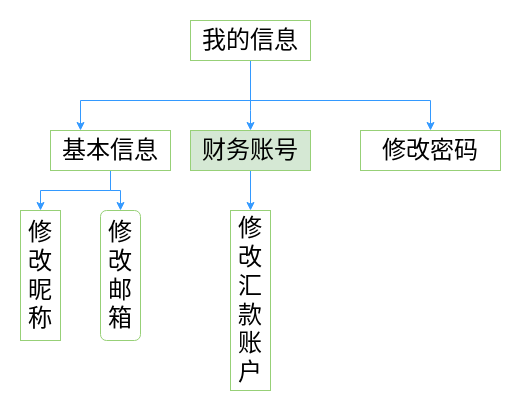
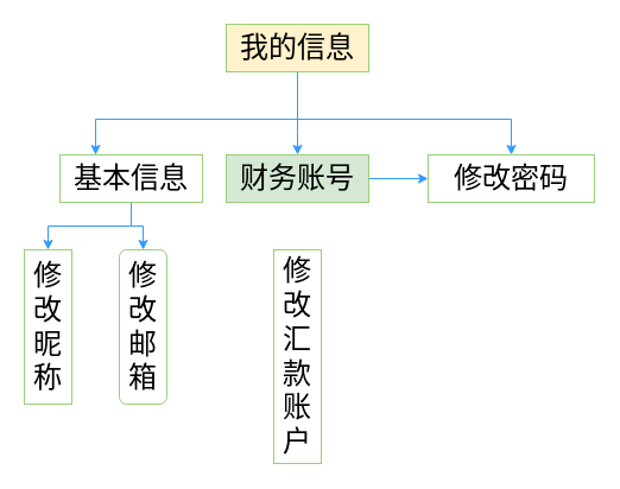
  <mxCell id="0" />
  <mxCell id="1" parent="0" />
  <mxCell id="2" style="edgeStyle=orthogonalEdgeStyle;rounded=0;orthogonalLoop=1;jettySize=auto;html=1;fontSize=24;strokeColor=#3399FF;" edge="1" parent="1" source="5" target="10"><mxGeometry relative="1" as="geometry"><Array as="points"><mxPoint x="250" y="100" /><mxPoint x="80" y="100" /></Array></mxGeometry></mxCell>
  <mxCell id="3" style="edgeStyle=orthogonalEdgeStyle;rounded=0;orthogonalLoop=1;jettySize=auto;html=1;fontSize=24;strokeColor=#3399FF;" edge="1" parent="1" source="5" target="7"><mxGeometry relative="1" as="geometry"><Array as="points"><mxPoint x="250" y="110" /><mxPoint x="250" y="110" /></Array></mxGeometry></mxCell>
  <mxCell id="4" style="edgeStyle=orthogonalEdgeStyle;rounded=0;orthogonalLoop=1;jettySize=auto;html=1;entryX=0.5;entryY=0;entryDx=0;entryDy=0;fontSize=24;strokeColor=#3399FF;" edge="1" parent="1" source="5" target="11"><mxGeometry relative="1" as="geometry"><Array as="points"><mxPoint x="250" y="100" /><mxPoint x="430" y="100" /></Array></mxGeometry></mxCell>
- <mxCell id="5" value="我的信息" style="rounded=0;whiteSpace=wrap;html=1;fontSize=24;strokeColor=#97D077;" vertex="1" parent="1"><mxGeometry x="190" y="20" width="120" height="40" as="geometry" /></mxCell>
- <mxCell id="6" style="edgeStyle=orthogonalEdgeStyle;rounded=0;orthogonalLoop=1;jettySize=auto;html=1;entryX=0.5;entryY=0;entryDx=0;entryDy=0;strokeColor=#3399FF;" edge="1" parent="1" source="7" target="14"><mxGeometry relative="1" as="geometry" /></mxCell>
+ <mxCell id="5" value="我的信息" style="rounded=0;whiteSpace=wrap;html=1;fontSize=24;strokeColor=#97D077;fillColor=#fff2cc;" vertex="1" parent="1"><mxGeometry x="190" y="20" width="120" height="40" as="geometry" /></mxCell>
+ <mxCell id="6" style="edgeStyle=orthogonalEdgeStyle;rounded=0;orthogonalLoop=1;jettySize=auto;html=1;strokeColor=#3399FF;" edge="1" parent="1" source="7" target="11"><mxGeometry relative="1" as="geometry" /></mxCell>
  <mxCell id="7" value="财务账号" style="rounded=0;whiteSpace=wrap;html=1;fontSize=24;strokeColor=#97D077;fillColor=#d5e8d4;" vertex="1" parent="1"><mxGeometry x="190" y="130" width="120" height="40" as="geometry" /></mxCell>
  <mxCell id="8" style="edgeStyle=orthogonalEdgeStyle;rounded=0;orthogonalLoop=1;jettySize=auto;html=1;strokeColor=#3399FF;" edge="1" parent="1" source="10" target="12"><mxGeometry relative="1" as="geometry" /></mxCell>
  <mxCell id="9" style="edgeStyle=orthogonalEdgeStyle;rounded=0;orthogonalLoop=1;jettySize=auto;html=1;entryX=0.5;entryY=0;entryDx=0;entryDy=0;strokeColor=#3399FF;" edge="1" parent="1" source="10" target="13"><mxGeometry relative="1" as="geometry" /></mxCell>
  <mxCell id="10" value="基本信息" style="rounded=0;whiteSpace=wrap;html=1;fontSize=24;strokeColor=#97D077;" vertex="1" parent="1"><mxGeometry x="50" y="130" width="120" height="40" as="geometry" /></mxCell>
  <mxCell id="11" value="修改密码" style="rounded=0;whiteSpace=wrap;html=1;fontSize=24;strokeColor=#97D077;" vertex="1" parent="1"><mxGeometry x="360" y="130" width="140" height="40" as="geometry" /></mxCell>
  <mxCell id="12" value="修改昵称" style="rounded=0;whiteSpace=wrap;html=1;fontSize=24;strokeColor=#97D077;" vertex="1" parent="1"><mxGeometry x="20" y="210" width="40" height="130" as="geometry" /></mxCell>
  <mxCell id="13" value="修改邮箱" style="whiteSpace=wrap;html=1;fontSize=24;strokeColor=#97D077;rounded=1;" vertex="1" parent="1"><mxGeometry x="100" y="210" width="40" height="130" as="geometry" /></mxCell>
  <mxCell id="14" value="修改汇款账户" style="rounded=0;whiteSpace=wrap;html=1;fontSize=24;strokeColor=#97D077;" vertex="1" parent="1"><mxGeometry x="230" y="210" width="40" height="180" as="geometry" /></mxCell>
